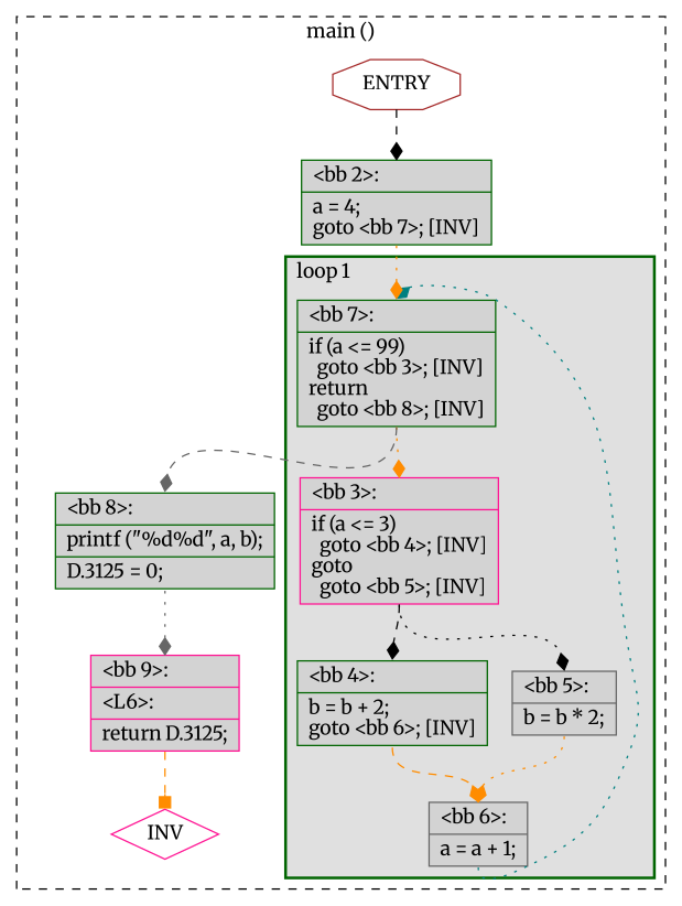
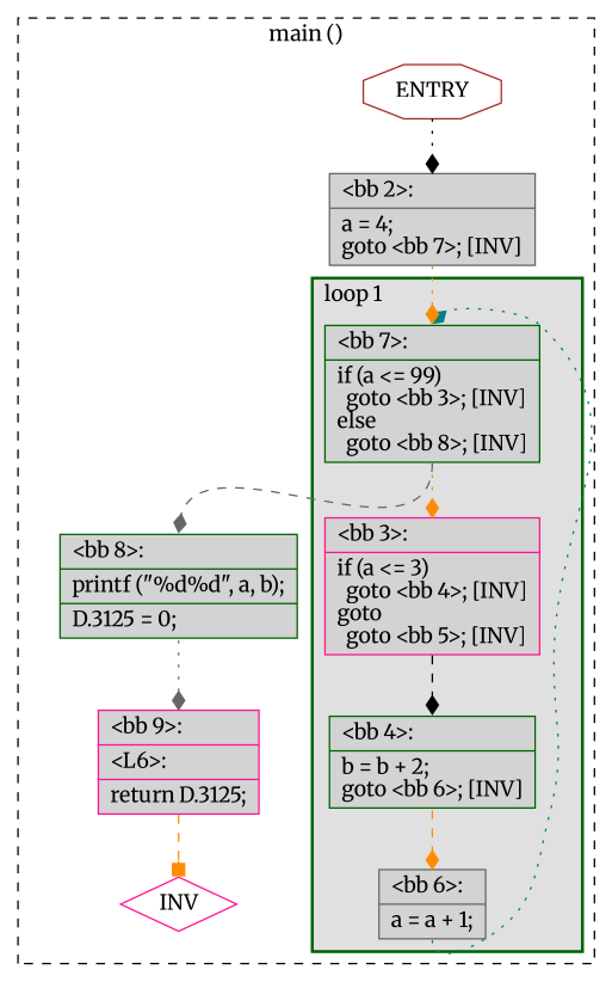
  digraph {
    fontname=Merriweather
    node [color=darkgreen fillcolor=lightgrey fontname=Merriweather shape=record style=filled]
    edge [arrowhead=diamond color=darkorange constraint=true fontname=Merriweather headport=n style=dotted tailport=s weight=10]
-   n1 [label="{\<bb\ 7\>:\l|if\ (a\ \<=\ 99)\l\ \ goto\ \<bb\ 3\>;\ [INV]\lreturn\l\ \ goto\ \<bb\ 8\>;\ [INV]\l}"]
+   n1 [label="{\<bb\ 7\>:\l|if\ (a\ \<=\ 99)\l\ \ goto\ \<bb\ 3\>;\ [INV]\lelse\l\ \ goto\ \<bb\ 8\>;\ [INV]\l}"]
    n2 [color=deeppink label="{\<bb\ 3\>:\l|if\ (a\ \<=\ 3)\l\ \ goto\ \<bb\ 4\>;\ [INV]\lgoto\l\ \ goto\ \<bb\ 5\>;\ [INV]\l}"]
    n3 [label="{\<bb\ 4\>:\l|b\ =\ b\ +\ 2;\lgoto\ \<bb\ 6\>;\ [INV]\l}"]
-   n4 [color=gray40 label="{\<bb\ 5\>:\l|b\ =\ b\ *\ 2;\l}"]
    n5 [color=gray40 label="{\<bb\ 6\>:\l|a\ =\ a\ +\ 1;\l}"]
    n6 [label="{\<bb\ 8\>:\l|printf\ (\"%d%d\",\ a,\ b);\l|D.3125\ =\ 0;\l}"]
    n7 [color=brown fillcolor=white label=ENTRY shape=octagon]
    n8 [color=deeppink fillcolor=white label=INV shape=diamond]
-   n9 [label="{\<bb\ 2\>:\l|a\ =\ 4;\lgoto\ \<bb\ 7\>;\ [INV]\l}"]
+   n9 [color=gray40 label="{\<bb\ 2\>:\l|a\ =\ 4;\lgoto\ \<bb\ 7\>;\ [INV]\l}"]
    n10 [color=deeppink label="{\<bb\ 9\>:\l|\<L6\>:\l|return\ D.3125;\l}"]
    subgraph cluster_1 {
      color=black
      label="main ()"
      style=dashed
      n6
      n7
      n8
      n9
      n10
      subgraph cluster_2 {
        color=darkgreen
        fillcolor=grey88
        label="loop 1"
        labeljust=l
        penwidth=2
        style=filled
        n1
        n2
        n3
-       n4
        n5
      }
    }
    n1 -> n2
    n1 -> n6 [color=gray40 style=dashed]
    n2 -> n3 [color=black style=dashed]
-   n2 -> n4 [color=black]
    n3 -> n5 [style=dashed weight=100]
-   n4 -> n5 [weight=100]
    n5 -> n1 [color=teal constraint=false]
    n6 -> n10 [color=gray40 weight=100]
    n7 -> n8 [style=invis arrowhead="" color="" weight=""]
-   n7 -> n9 [color=black style=dashed weight=100]
+   n7 -> n9 [color=black weight=100]
    n9 -> n1 [weight=100]
    n10 -> n8 [arrowhead=box style=dashed]
  }
